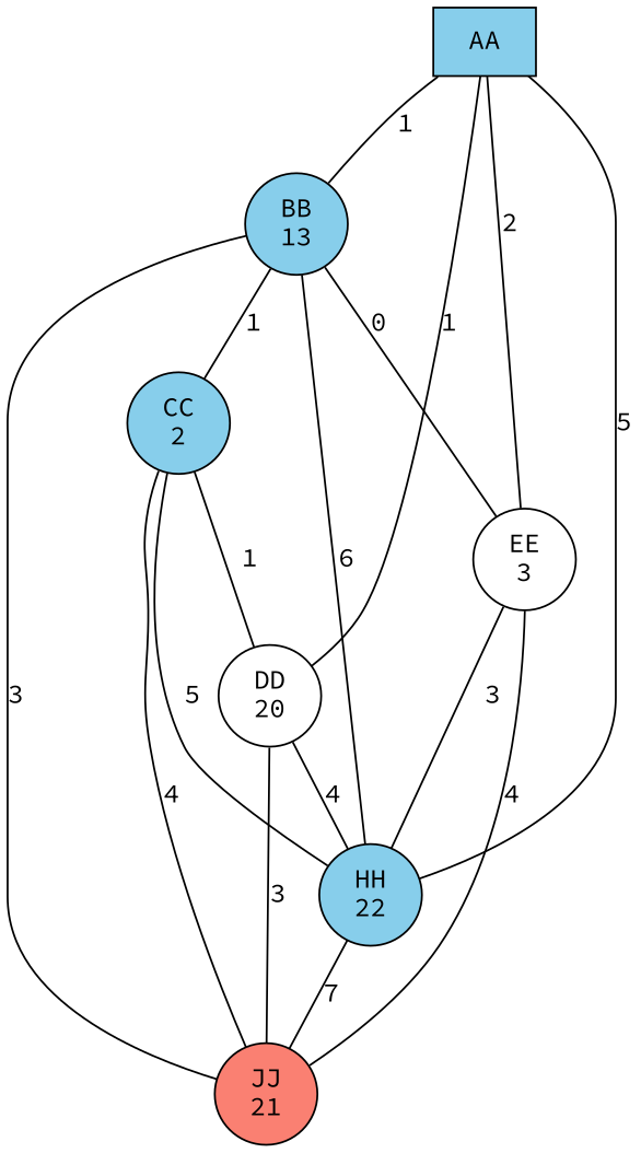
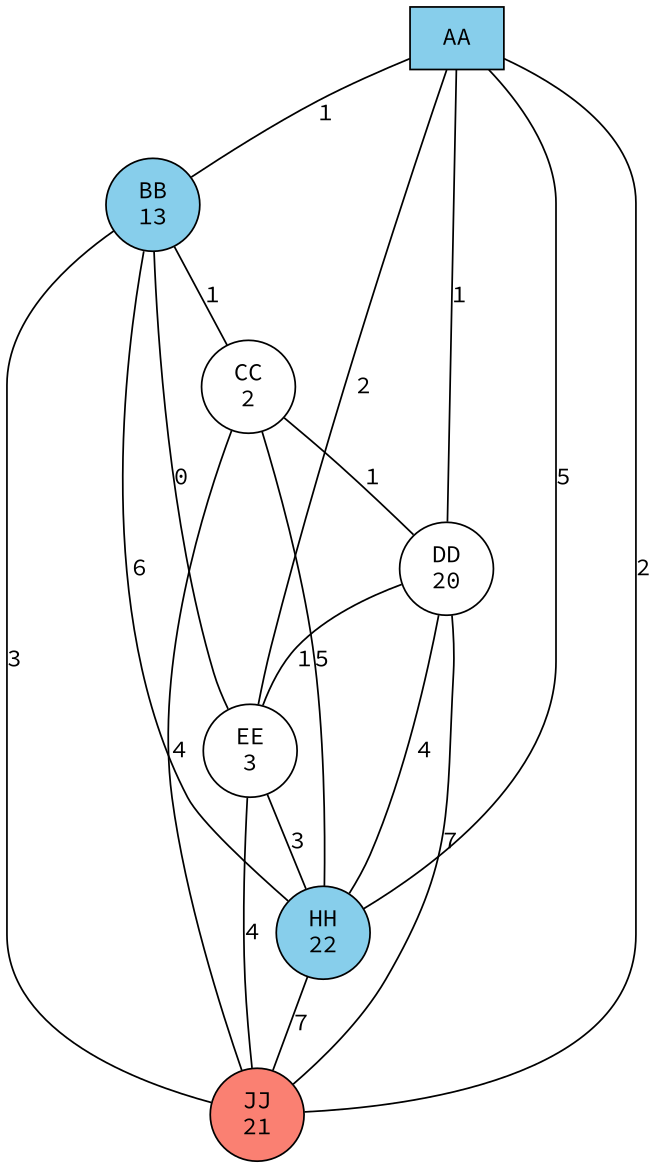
  digraph {
    fontname="Source Code Pro"
    node [fillcolor=skyblue fontname="Source Code Pro" style=filled]
    edge [dir=none fontname="Source Code Pro"]
    n1 [label=AA shape=dot]
    n2 [fillcolor=white label="DD\n20"]
    n3 [label="BB\n13"]
    n4 [fillcolor=salmon label="JJ\n21"]
    n5 [fillcolor=white label="EE\n3"]
    n6 [label="HH\n22"]
-   n7 [label="CC\n2"]
+   n7 [fillcolor=white label="CC\n2"]
    n1 -> n2 [label=1]
    n1 -> n3 [label=1]
+   n1 -> n4 [label=2]
    n1 -> n5 [label=2]
    n1 -> n6 [label=5]
-   n2 -> n4 [label=3]
+   n2 -> n4 [label=7]
+   n2 -> n5 [label=1]
    n2 -> n6 [label=4]
    n3 -> n4 [label=3]
    n3 -> n5 [label=0]
    n3 -> n6 [label=6]
    n3 -> n7 [label=1]
    n5 -> n4 [label=4]
    n5 -> n6 [label=3]
    n6 -> n4 [label=7]
    n7 -> n2 [label=1]
    n7 -> n4 [label=4]
    n7 -> n6 [label=5]
  }
